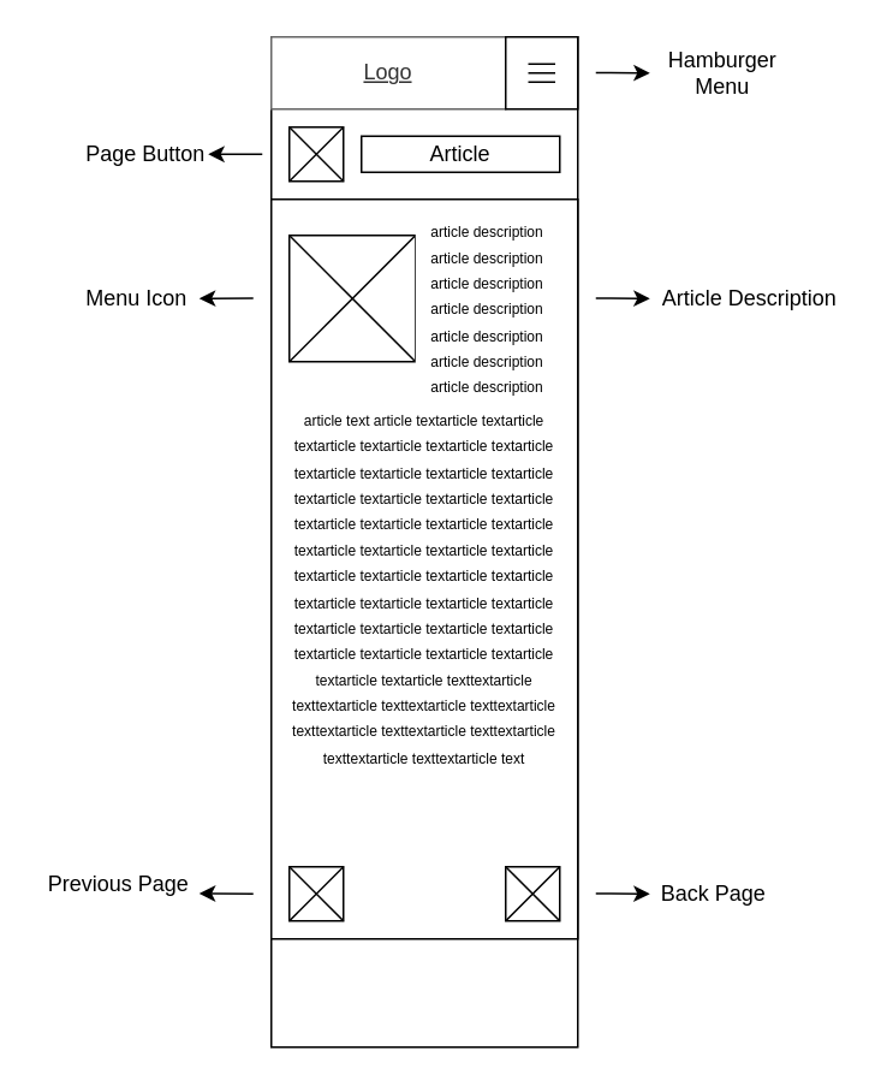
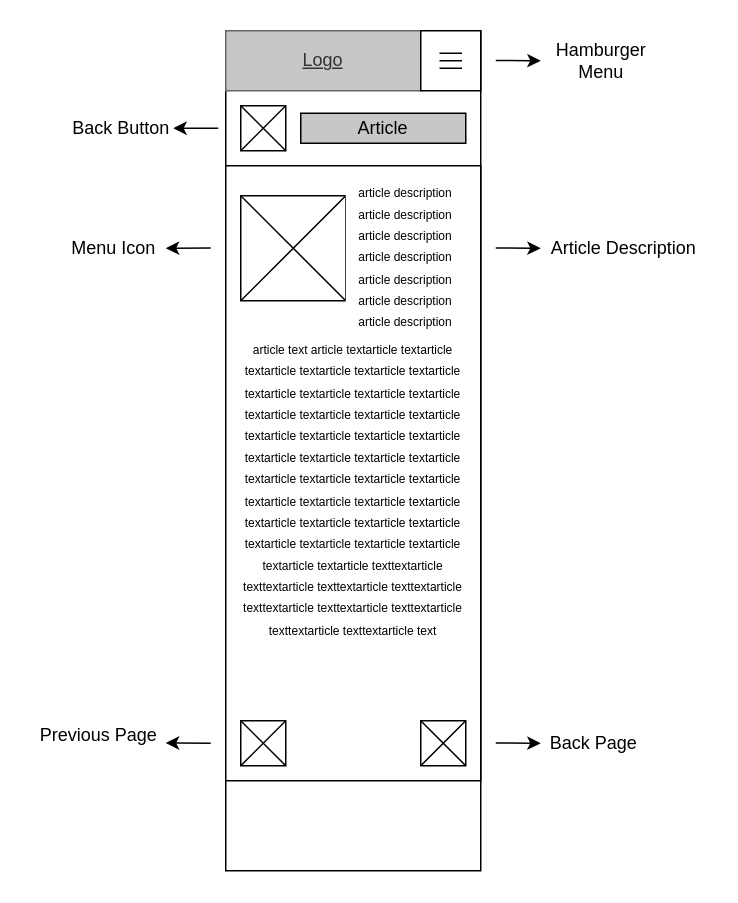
  <mxCell id="0" />
  <mxCell id="1" parent="0" />
  <mxCell id="2" value="" style="rounded=0;whiteSpace=wrap;html=1;" parent="1" vertex="1"><mxGeometry x="150" y="20" width="170" height="560" as="geometry" /></mxCell>
- <mxCell id="3" value="Article" style="rounded=0;whiteSpace=wrap;html=1;" parent="1" vertex="1"><mxGeometry x="200" y="75" width="110" height="20" as="geometry" /></mxCell>
+ <mxCell id="3" value="Article" style="rounded=0;whiteSpace=wrap;html=1;fillColor=#c7c7c7;" parent="1" vertex="1"><mxGeometry x="200" y="75" width="110" height="20" as="geometry" /></mxCell>
  <mxCell id="4" value="" style="rounded=0;whiteSpace=wrap;html=1;" parent="1" vertex="1"><mxGeometry x="150" y="110" width="170" height="410" as="geometry" /></mxCell>
  <mxCell id="5" value="" style="rounded=0;whiteSpace=wrap;html=1;" parent="1" vertex="1"><mxGeometry x="160" y="130" width="70" height="70" as="geometry" /></mxCell>
  <mxCell id="6" value="" style="endArrow=classic;html=1;rounded=0;" parent="1" edge="1"><mxGeometry width="50" height="50" relative="1" as="geometry"><mxPoint x="140" y="164.76" as="sourcePoint" /><mxPoint x="110" y="165" as="targetPoint" /></mxGeometry></mxCell>
  <mxCell id="7" value="Menu Icon" style="text;html=1;align=center;verticalAlign=middle;resizable=0;points=[];autosize=1;strokeColor=none;fillColor=none;" parent="1" vertex="1"><mxGeometry x="40" y="155" width="70" height="20" as="geometry" /></mxCell>
  <mxCell id="8" value="" style="endArrow=classic;html=1;rounded=0;" parent="1" edge="1"><mxGeometry width="50" height="50" relative="1" as="geometry"><mxPoint x="330" y="39.8" as="sourcePoint" /><mxPoint x="360" y="40" as="targetPoint" /></mxGeometry></mxCell>
  <mxCell id="9" value="Hamburger&lt;br&gt;Menu" style="text;html=1;align=center;verticalAlign=middle;resizable=0;points=[];autosize=1;strokeColor=none;fillColor=none;" parent="1" vertex="1"><mxGeometry x="360" y="25" width="80" height="30" as="geometry" /></mxCell>
  <mxCell id="10" value="" style="endArrow=classic;html=1;rounded=0;" parent="1" edge="1"><mxGeometry width="50" height="50" relative="1" as="geometry"><mxPoint x="330" y="164.8" as="sourcePoint" /><mxPoint x="360" y="165.04" as="targetPoint" /></mxGeometry></mxCell>
  <mxCell id="11" value="Article Description" style="text;html=1;align=center;verticalAlign=middle;resizable=0;points=[];autosize=1;strokeColor=none;fillColor=none;" parent="1" vertex="1"><mxGeometry x="360" y="155" width="110" height="20" as="geometry" /></mxCell>
  <mxCell id="12" value="" style="endArrow=none;html=1;rounded=0;exitX=0;exitY=0;exitDx=0;exitDy=0;entryX=1;entryY=1;entryDx=0;entryDy=0;" edge="1" parent="1" target="5"><mxGeometry width="50" height="50" relative="1" as="geometry"><mxPoint x="160" y="130" as="sourcePoint" /><mxPoint x="210" y="180" as="targetPoint" /></mxGeometry></mxCell>
  <mxCell id="13" value="" style="endArrow=none;html=1;rounded=0;exitX=0;exitY=1;exitDx=0;exitDy=0;entryX=1;entryY=0;entryDx=0;entryDy=0;" edge="1" parent="1" source="5" target="5"><mxGeometry width="50" height="50" relative="1" as="geometry"><mxPoint x="170" y="140" as="sourcePoint" /><mxPoint x="220" y="190" as="targetPoint" /></mxGeometry></mxCell>
  <mxCell id="14" value="&lt;font style=&quot;font-size: 8px&quot;&gt;article description article description article description article description article description article description article description&lt;/font&gt;" style="rounded=0;whiteSpace=wrap;html=1;strokeColor=none;" vertex="1" parent="1"><mxGeometry x="230" y="120" width="80" height="100" as="geometry" /></mxCell>
  <mxCell id="15" value="&lt;font style=&quot;font-size: 8px&quot;&gt;article text&amp;nbsp;&lt;/font&gt;&lt;span style=&quot;font-size: 8px&quot;&gt;article text&lt;/span&gt;&lt;span style=&quot;font-size: 8px&quot;&gt;article text&lt;/span&gt;&lt;span style=&quot;font-size: 8px&quot;&gt;article text&lt;/span&gt;&lt;span style=&quot;font-size: 8px&quot;&gt;article text&lt;/span&gt;&lt;span style=&quot;font-size: 8px&quot;&gt;article text&lt;/span&gt;&lt;span style=&quot;font-size: 8px&quot;&gt;article text&lt;/span&gt;&lt;span style=&quot;font-size: 8px&quot;&gt;article text&lt;/span&gt;&lt;span style=&quot;font-size: 8px&quot;&gt;article text&lt;/span&gt;&lt;span style=&quot;font-size: 8px&quot;&gt;article text&lt;/span&gt;&lt;span style=&quot;font-size: 8px&quot;&gt;article text&lt;/span&gt;&lt;span style=&quot;font-size: 8px&quot;&gt;article text&lt;/span&gt;&lt;span style=&quot;font-size: 8px&quot;&gt;article text&lt;/span&gt;&lt;span style=&quot;font-size: 8px&quot;&gt;article text&lt;/span&gt;&lt;span style=&quot;font-size: 8px&quot;&gt;article text&lt;/span&gt;&lt;span style=&quot;font-size: 8px&quot;&gt;article text&lt;/span&gt;&lt;span style=&quot;font-size: 8px&quot;&gt;article text&lt;/span&gt;&lt;span style=&quot;font-size: 8px&quot;&gt;article text&lt;/span&gt;&lt;span style=&quot;font-size: 8px&quot;&gt;article text&lt;/span&gt;&lt;span style=&quot;font-size: 8px&quot;&gt;article text&lt;/span&gt;&lt;span style=&quot;font-size: 8px&quot;&gt;article text&lt;/span&gt;&lt;span style=&quot;font-size: 8px&quot;&gt;article text&lt;/span&gt;&lt;span style=&quot;font-size: 8px&quot;&gt;article text&lt;/span&gt;&lt;span style=&quot;font-size: 8px&quot;&gt;article text&lt;/span&gt;&lt;span style=&quot;font-size: 8px&quot;&gt;article text&lt;/span&gt;&lt;span style=&quot;font-size: 8px&quot;&gt;article text&lt;/span&gt;&lt;span style=&quot;font-size: 8px&quot;&gt;article text&lt;/span&gt;&lt;span style=&quot;font-size: 8px&quot;&gt;article text&lt;/span&gt;&lt;span style=&quot;font-size: 8px&quot;&gt;article text&lt;/span&gt;&lt;span style=&quot;font-size: 8px&quot;&gt;article text&lt;/span&gt;&lt;span style=&quot;font-size: 8px&quot;&gt;article text&lt;/span&gt;&lt;span style=&quot;font-size: 8px&quot;&gt;article text&lt;/span&gt;&lt;span style=&quot;font-size: 8px&quot;&gt;article text&lt;/span&gt;&lt;span style=&quot;font-size: 8px&quot;&gt;article text&lt;/span&gt;&lt;span style=&quot;font-size: 8px&quot;&gt;article text&lt;/span&gt;&lt;span style=&quot;font-size: 8px&quot;&gt;article text&lt;/span&gt;&lt;span style=&quot;font-size: 8px&quot;&gt;article text&lt;/span&gt;&lt;span style=&quot;font-size: 8px&quot;&gt;article text&lt;/span&gt;&lt;span style=&quot;font-size: 8px&quot;&gt;article text&lt;/span&gt;&lt;span style=&quot;font-size: 8px&quot;&gt;article text&lt;/span&gt;&lt;span style=&quot;font-size: 8px&quot;&gt;article text&lt;/span&gt;&lt;span style=&quot;font-size: 8px&quot;&gt;article text&lt;/span&gt;&lt;span style=&quot;font-size: 8px&quot;&gt;text&lt;/span&gt;&lt;span style=&quot;font-size: 8px&quot;&gt;article text&lt;/span&gt;&lt;span style=&quot;font-size: 8px&quot;&gt;text&lt;/span&gt;&lt;span style=&quot;font-size: 8px&quot;&gt;article text&lt;/span&gt;&lt;span style=&quot;font-size: 8px&quot;&gt;text&lt;/span&gt;&lt;span style=&quot;font-size: 8px&quot;&gt;article text&lt;/span&gt;&lt;span style=&quot;font-size: 8px&quot;&gt;text&lt;/span&gt;&lt;span style=&quot;font-size: 8px&quot;&gt;article text&lt;/span&gt;&lt;span style=&quot;font-size: 8px&quot;&gt;text&lt;/span&gt;&lt;span style=&quot;font-size: 8px&quot;&gt;article text&lt;/span&gt;&lt;span style=&quot;font-size: 8px&quot;&gt;text&lt;/span&gt;&lt;span style=&quot;font-size: 8px&quot;&gt;article text&lt;/span&gt;&lt;span style=&quot;font-size: 8px&quot;&gt;text&lt;/span&gt;&lt;span style=&quot;font-size: 8px&quot;&gt;article text&lt;/span&gt;&lt;span style=&quot;font-size: 8px&quot;&gt;text&lt;/span&gt;&lt;span style=&quot;font-size: 8px&quot;&gt;article text&lt;/span&gt;&lt;span style=&quot;font-size: 8px&quot;&gt;text&lt;/span&gt;&lt;span style=&quot;font-size: 8px&quot;&gt;article text&lt;/span&gt;" style="rounded=0;whiteSpace=wrap;html=1;strokeColor=none;" vertex="1" parent="1"><mxGeometry x="160" y="220" width="150" height="210" as="geometry" /></mxCell>
  <mxCell id="16" value="" style="endArrow=classic;html=1;rounded=0;" edge="1" parent="1"><mxGeometry width="50" height="50" relative="1" as="geometry"><mxPoint x="145" y="85" as="sourcePoint" /><mxPoint x="115" y="85" as="targetPoint" /></mxGeometry></mxCell>
- <mxCell id="17" value="Page Button" style="text;html=1;align=center;verticalAlign=middle;resizable=0;points=[];autosize=1;strokeColor=none;fillColor=none;" vertex="1" parent="1"><mxGeometry x="40" y="75" width="80" height="20" as="geometry" /></mxCell>
+ <mxCell id="17" value="Back Button" style="text;html=1;align=center;verticalAlign=middle;resizable=0;points=[];autosize=1;strokeColor=none;fillColor=none;" vertex="1" parent="1"><mxGeometry x="40" y="75" width="80" height="20" as="geometry" /></mxCell>
  <mxCell id="18" value="" style="rounded=0;whiteSpace=wrap;html=1;" vertex="1" parent="1"><mxGeometry x="280" y="480" width="30" height="30" as="geometry" /></mxCell>
  <mxCell id="19" value="" style="endArrow=none;html=1;rounded=0;exitX=0;exitY=0;exitDx=0;exitDy=0;entryX=1;entryY=1;entryDx=0;entryDy=0;" edge="1" parent="1" source="18" target="18"><mxGeometry width="50" height="50" relative="1" as="geometry"><mxPoint x="400" y="730" as="sourcePoint" /><mxPoint x="450" y="680" as="targetPoint" /></mxGeometry></mxCell>
  <mxCell id="20" value="" style="endArrow=none;html=1;rounded=0;exitX=0;exitY=1;exitDx=0;exitDy=0;entryX=1;entryY=0;entryDx=0;entryDy=0;" edge="1" parent="1" source="18" target="18"><mxGeometry width="50" height="50" relative="1" as="geometry"><mxPoint x="290" y="480" as="sourcePoint" /><mxPoint x="330" y="520" as="targetPoint" /></mxGeometry></mxCell>
  <mxCell id="21" value="" style="endArrow=classic;html=1;rounded=0;" edge="1" parent="1"><mxGeometry width="50" height="50" relative="1" as="geometry"><mxPoint x="330" y="494.76" as="sourcePoint" /><mxPoint x="360" y="495" as="targetPoint" /></mxGeometry></mxCell>
  <mxCell id="22" value="Back Page" style="text;html=1;align=center;verticalAlign=middle;resizable=0;points=[];autosize=1;strokeColor=none;fillColor=none;" vertex="1" parent="1"><mxGeometry x="360" y="485" width="70" height="20" as="geometry" /></mxCell>
  <mxCell id="23" value="" style="rounded=0;whiteSpace=wrap;html=1;" vertex="1" parent="1"><mxGeometry x="160" y="70" width="30" height="30" as="geometry" /></mxCell>
  <mxCell id="24" value="" style="endArrow=none;html=1;rounded=0;exitX=0;exitY=0;exitDx=0;exitDy=0;entryX=1;entryY=1;entryDx=0;entryDy=0;" edge="1" parent="1" source="23" target="23"><mxGeometry width="50" height="50" relative="1" as="geometry"><mxPoint x="280" y="320" as="sourcePoint" /><mxPoint x="330" y="270" as="targetPoint" /></mxGeometry></mxCell>
  <mxCell id="25" value="" style="endArrow=none;html=1;rounded=0;exitX=0;exitY=1;exitDx=0;exitDy=0;entryX=1;entryY=0;entryDx=0;entryDy=0;" edge="1" parent="1" source="23" target="23"><mxGeometry width="50" height="50" relative="1" as="geometry"><mxPoint x="170" y="70" as="sourcePoint" /><mxPoint x="210" y="110" as="targetPoint" /></mxGeometry></mxCell>
  <mxCell id="26" value="" style="rounded=0;whiteSpace=wrap;html=1;" vertex="1" parent="1"><mxGeometry x="160" y="480" width="30" height="30" as="geometry" /></mxCell>
  <mxCell id="27" value="" style="endArrow=none;html=1;rounded=0;exitX=0;exitY=0;exitDx=0;exitDy=0;entryX=1;entryY=1;entryDx=0;entryDy=0;" edge="1" parent="1" source="26" target="26"><mxGeometry width="50" height="50" relative="1" as="geometry"><mxPoint x="280" y="730" as="sourcePoint" /><mxPoint x="330" y="680" as="targetPoint" /></mxGeometry></mxCell>
  <mxCell id="28" value="" style="endArrow=none;html=1;rounded=0;exitX=0;exitY=1;exitDx=0;exitDy=0;entryX=1;entryY=0;entryDx=0;entryDy=0;" edge="1" parent="1" source="26" target="26"><mxGeometry width="50" height="50" relative="1" as="geometry"><mxPoint x="170" y="480" as="sourcePoint" /><mxPoint x="210" y="520" as="targetPoint" /></mxGeometry></mxCell>
  <mxCell id="29" value="" style="endArrow=classic;html=1;rounded=0;" edge="1" parent="1"><mxGeometry width="50" height="50" relative="1" as="geometry"><mxPoint x="140" y="495" as="sourcePoint" /><mxPoint x="110" y="494.76" as="targetPoint" /></mxGeometry></mxCell>
  <mxCell id="30" value="Previous Page" style="text;html=1;align=center;verticalAlign=middle;resizable=0;points=[];autosize=1;strokeColor=none;fillColor=none;" vertex="1" parent="1"><mxGeometry x="20" y="480" width="90" height="20" as="geometry" /></mxCell>
- <mxCell id="31" value="&lt;u&gt;Logo&lt;/u&gt;" style="rounded=0;whiteSpace=wrap;html=1;fillColor=#ffffff;strokeColor=#666666;fontColor=#333333;" vertex="1" parent="1"><mxGeometry x="150" y="20" width="130" height="40" as="geometry" /></mxCell>
+ <mxCell id="31" value="&lt;u&gt;Logo&lt;/u&gt;" style="rounded=0;whiteSpace=wrap;html=1;fillColor=#C7C7C7;strokeColor=#666666;fontColor=#333333;" vertex="1" parent="1"><mxGeometry x="150" y="20" width="130" height="40" as="geometry" /></mxCell>
  <mxCell id="32" value="" style="rounded=0;whiteSpace=wrap;html=1;labelBackgroundColor=#FFFFFF;fontSize=10;fillColor=#FFFFFF;align=center;" vertex="1" parent="1"><mxGeometry x="280" y="20" width="40" height="40" as="geometry" /></mxCell>
  <mxCell id="33" value="" style="group" vertex="1" connectable="0" parent="1"><mxGeometry x="292.5" y="35" width="15" height="10" as="geometry" /></mxCell>
  <mxCell id="34" value="" style="endArrow=none;html=1;" edge="1" parent="33"><mxGeometry width="50" height="50" relative="1" as="geometry"><mxPoint as="sourcePoint" /><mxPoint x="15" as="targetPoint" /></mxGeometry></mxCell>
  <mxCell id="35" value="" style="endArrow=none;html=1;" edge="1" parent="33"><mxGeometry width="50" height="50" relative="1" as="geometry"><mxPoint y="5" as="sourcePoint" /><mxPoint x="15" y="5" as="targetPoint" /><Array as="points"><mxPoint y="5" /></Array></mxGeometry></mxCell>
  <mxCell id="36" value="" style="endArrow=none;html=1;" edge="1" parent="33"><mxGeometry width="50" height="50" relative="1" as="geometry"><mxPoint y="10" as="sourcePoint" /><mxPoint x="15" y="10" as="targetPoint" /><Array as="points"><mxPoint y="10" /></Array></mxGeometry></mxCell>
